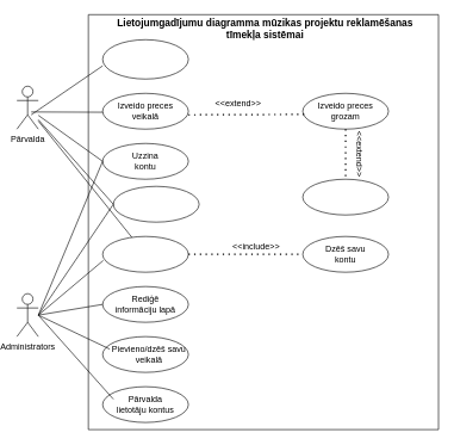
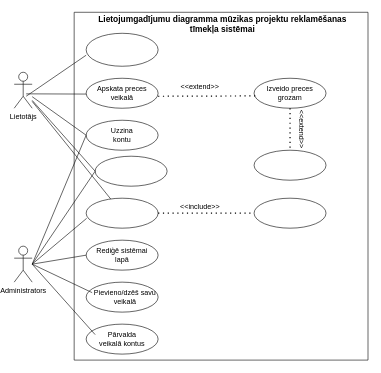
  <mxCell id="0" />
  <mxCell id="1" parent="0" />
  <mxCell id="2" value="Administrators" style="shape=umlActor;verticalLabelPosition=bottom;verticalAlign=top;html=1;outlineConnect=0;" parent="1" vertex="1"><mxGeometry x="20" y="410" width="30" height="60" as="geometry" /></mxCell>
- <mxCell id="3" value="Pārvalda" style="shape=umlActor;verticalLabelPosition=bottom;verticalAlign=top;html=1;outlineConnect=0;" parent="1" vertex="1"><mxGeometry x="20" y="120" width="30" height="60" as="geometry" /></mxCell>
+ <mxCell id="3" value="Lietotājs" style="shape=umlActor;verticalLabelPosition=bottom;verticalAlign=top;html=1;outlineConnect=0;" parent="1" vertex="1"><mxGeometry x="20" y="120" width="30" height="60" as="geometry" /></mxCell>
  <mxCell id="4" value="" style="ellipse;whiteSpace=wrap;html=1;" parent="1" vertex="1"><mxGeometry x="140" y="55" width="120" height="55" as="geometry" /></mxCell>
  <mxCell id="5" value="" style="ellipse;whiteSpace=wrap;html=1;" parent="1" vertex="1"><mxGeometry x="140" y="130" width="120" height="50" as="geometry" /></mxCell>
- <mxCell id="6" value="Izveido preces veikalā" style="text;html=1;strokeColor=none;fillColor=none;align=center;verticalAlign=middle;whiteSpace=wrap;rounded=0;" parent="1" vertex="1"><mxGeometry x="155" y="140" width="90" height="30" as="geometry" /></mxCell>
+ <mxCell id="6" value="Apskata preces veikalā" style="text;html=1;strokeColor=none;fillColor=none;align=center;verticalAlign=middle;whiteSpace=wrap;rounded=0;" parent="1" vertex="1"><mxGeometry x="155" y="140" width="90" height="30" as="geometry" /></mxCell>
  <mxCell id="7" value="" style="endArrow=none;html=1;rounded=0;" parent="1" edge="1"><mxGeometry width="50" height="50" relative="1" as="geometry"><mxPoint x="40" y="156" as="sourcePoint" /><mxPoint x="140.158" y="156.367" as="targetPoint" /><Array as="points" /></mxGeometry></mxCell>
  <mxCell id="8" value="" style="endArrow=none;html=1;rounded=0;entryX=0;entryY=0.665;entryDx=0;entryDy=0;entryPerimeter=0;" parent="1" target="4" edge="1"><mxGeometry width="50" height="50" relative="1" as="geometry"><mxPoint x="40" y="160" as="sourcePoint" /><mxPoint x="90" y="110" as="targetPoint" /></mxGeometry></mxCell>
  <mxCell id="9" value="" style="ellipse;whiteSpace=wrap;html=1;" parent="1" vertex="1"><mxGeometry x="420" y="130" width="120" height="50" as="geometry" /></mxCell>
  <mxCell id="10" value="Izveido preces grozam" style="text;html=1;strokeColor=none;fillColor=none;align=center;verticalAlign=middle;whiteSpace=wrap;rounded=0;" parent="1" vertex="1"><mxGeometry x="430" y="140" width="100" height="30" as="geometry" /></mxCell>
  <mxCell id="11" value="" style="ellipse;whiteSpace=wrap;html=1;" parent="1" vertex="1"><mxGeometry x="420" y="250" width="120" height="50" as="geometry" /></mxCell>
  <mxCell id="12" value="" style="ellipse;whiteSpace=wrap;html=1;" parent="1" vertex="1"><mxGeometry x="140" y="200" width="120" height="50" as="geometry" /></mxCell>
  <mxCell id="13" value="Uzzina kontu" style="text;html=1;strokeColor=none;fillColor=none;align=center;verticalAlign=middle;whiteSpace=wrap;rounded=0;" parent="1" vertex="1"><mxGeometry x="170" y="210" width="60" height="30" as="geometry" /></mxCell>
  <mxCell id="14" value="" style="endArrow=none;html=1;rounded=0;entryX=0;entryY=0.5;entryDx=0;entryDy=0;" parent="1" source="3" target="12" edge="1"><mxGeometry width="50" height="50" relative="1" as="geometry"><mxPoint x="70" y="230" as="sourcePoint" /><mxPoint x="120" y="180" as="targetPoint" /></mxGeometry></mxCell>
  <mxCell id="15" value="" style="ellipse;whiteSpace=wrap;html=1;" parent="1" vertex="1"><mxGeometry x="155" y="260" width="120" height="50" as="geometry" /></mxCell>
  <mxCell id="16" value="" style="endArrow=none;html=1;rounded=0;entryX=0;entryY=0.5;entryDx=0;entryDy=0;" parent="1" source="3" target="15" edge="1"><mxGeometry width="50" height="50" relative="1" as="geometry"><mxPoint x="30" y="270" as="sourcePoint" /><mxPoint x="80" y="220" as="targetPoint" /></mxGeometry></mxCell>
  <mxCell id="17" value="" style="ellipse;whiteSpace=wrap;html=1;" parent="1" vertex="1"><mxGeometry x="140" y="330" width="120" height="50" as="geometry" /></mxCell>
  <mxCell id="18" value="" style="endArrow=none;html=1;rounded=0;" parent="1" source="3" target="17" edge="1"><mxGeometry width="50" height="50" relative="1" as="geometry"><mxPoint x="10" y="180" as="sourcePoint" /><mxPoint x="70" y="250" as="targetPoint" /></mxGeometry></mxCell>
  <mxCell id="19" value="" style="ellipse;whiteSpace=wrap;html=1;" parent="1" vertex="1"><mxGeometry x="420" y="330" width="120" height="50" as="geometry" /></mxCell>
- <mxCell id="20" value="Dzēš savu kontu" style="text;html=1;strokeColor=none;fillColor=none;align=center;verticalAlign=middle;whiteSpace=wrap;rounded=0;" parent="1" vertex="1"><mxGeometry x="450" y="340" width="60" height="30" as="geometry" /></mxCell>
- <mxCell id="21" value="&amp;lt;&amp;lt;include&amp;gt;&amp;gt;" style="text;html=1;strokeColor=none;fillColor=none;align=center;verticalAlign=middle;whiteSpace=wrap;rounded=0;" parent="1" vertex="1"><mxGeometry x="325" y="330" width="60" height="30" as="geometry" /></mxCell>
+ <mxCell id="21" value="&amp;lt;&amp;lt;include&amp;gt;&amp;gt;" style="text;html=1;strokeColor=none;fillColor=none;align=center;verticalAlign=middle;whiteSpace=wrap;rounded=0;" parent="1" vertex="1"><mxGeometry x="300" y="330" width="60" height="30" as="geometry" /></mxCell>
  <mxCell id="22" value="&amp;lt;&amp;lt;extend&amp;gt;&amp;gt;" style="text;html=1;strokeColor=none;fillColor=none;align=center;verticalAlign=middle;whiteSpace=wrap;rounded=0;" parent="1" vertex="1"><mxGeometry x="300" y="130" width="60" height="30" as="geometry" /></mxCell>
  <mxCell id="23" value="" style="endArrow=none;html=1;rounded=0;entryX=0;entryY=0.5;entryDx=0;entryDy=0;" parent="1" target="12" edge="1"><mxGeometry width="50" height="50" relative="1" as="geometry"><mxPoint x="50" y="440" as="sourcePoint" /><mxPoint x="100" y="390" as="targetPoint" /></mxGeometry></mxCell>
  <mxCell id="24" value="" style="endArrow=none;html=1;rounded=0;entryX=0;entryY=0.5;entryDx=0;entryDy=0;" parent="1" target="15" edge="1"><mxGeometry width="50" height="50" relative="1" as="geometry"><mxPoint x="50" y="440" as="sourcePoint" /><mxPoint x="100" y="390" as="targetPoint" /></mxGeometry></mxCell>
  <mxCell id="25" value="" style="endArrow=none;html=1;rounded=0;entryX=0.007;entryY=0.672;entryDx=0;entryDy=0;entryPerimeter=0;" parent="1" target="17" edge="1"><mxGeometry width="50" height="50" relative="1" as="geometry"><mxPoint x="50" y="440" as="sourcePoint" /><mxPoint x="100" y="390" as="targetPoint" /></mxGeometry></mxCell>
  <mxCell id="26" value="" style="ellipse;whiteSpace=wrap;html=1;" parent="1" vertex="1"><mxGeometry x="140" y="400" width="120" height="50" as="geometry" /></mxCell>
- <mxCell id="27" value="Rediģē informāciju lapā" style="text;html=1;strokeColor=none;fillColor=none;align=center;verticalAlign=middle;whiteSpace=wrap;rounded=0;" parent="1" vertex="1"><mxGeometry x="155" y="410" width="90" height="30" as="geometry" /></mxCell>
+ <mxCell id="27" value="Rediģē sistēmai lapā" style="text;html=1;strokeColor=none;fillColor=none;align=center;verticalAlign=middle;whiteSpace=wrap;rounded=0;" parent="1" vertex="1"><mxGeometry x="155" y="410" width="90" height="30" as="geometry" /></mxCell>
  <mxCell id="28" value="" style="endArrow=none;html=1;rounded=0;entryX=0;entryY=0.5;entryDx=0;entryDy=0;" parent="1" target="26" edge="1"><mxGeometry width="50" height="50" relative="1" as="geometry"><mxPoint x="50" y="440" as="sourcePoint" /><mxPoint x="100" y="390" as="targetPoint" /></mxGeometry></mxCell>
  <mxCell id="29" value="" style="ellipse;whiteSpace=wrap;html=1;" parent="1" vertex="1"><mxGeometry x="140" y="470" width="120" height="50" as="geometry" /></mxCell>
  <mxCell id="30" value="Pievieno/dzēš savu veikalā" style="text;html=1;strokeColor=none;fillColor=none;align=center;verticalAlign=middle;whiteSpace=wrap;rounded=0;" parent="1" vertex="1"><mxGeometry x="150" y="480" width="110" height="30" as="geometry" /></mxCell>
  <mxCell id="31" value="" style="endArrow=none;html=1;rounded=0;entryX=0;entryY=0.25;entryDx=0;entryDy=0;" parent="1" target="30" edge="1"><mxGeometry width="50" height="50" relative="1" as="geometry"><mxPoint x="50" y="440" as="sourcePoint" /><mxPoint x="100" y="390" as="targetPoint" /></mxGeometry></mxCell>
  <mxCell id="32" value="" style="ellipse;whiteSpace=wrap;html=1;" parent="1" vertex="1"><mxGeometry x="140" y="540" width="120" height="50" as="geometry" /></mxCell>
- <mxCell id="33" value="Pārvalda lietotāju kontus" style="text;html=1;strokeColor=none;fillColor=none;align=center;verticalAlign=middle;whiteSpace=wrap;rounded=0;" parent="1" vertex="1"><mxGeometry x="155" y="550" width="90" height="30" as="geometry" /></mxCell>
+ <mxCell id="33" value="Pārvalda veikalā kontus" style="text;html=1;strokeColor=none;fillColor=none;align=center;verticalAlign=middle;whiteSpace=wrap;rounded=0;" parent="1" vertex="1"><mxGeometry x="155" y="550" width="90" height="30" as="geometry" /></mxCell>
  <mxCell id="34" value="" style="endArrow=none;html=1;rounded=0;entryX=0;entryY=0.25;entryDx=0;entryDy=0;" parent="1" target="33" edge="1"><mxGeometry width="50" height="50" relative="1" as="geometry"><mxPoint x="50" y="440" as="sourcePoint" /><mxPoint x="100" y="390" as="targetPoint" /></mxGeometry></mxCell>
  <mxCell id="35" value="" style="swimlane;startSize=0;" parent="1" vertex="1"><mxGeometry x="120" width="490" height="580" as="geometry" y="20"><mxRectangle x="140" width="50" height="40" as="alternateBounds" /></mxGeometry></mxCell>
  <mxCell id="36" value="&lt;b&gt;&lt;font style=&quot;font-size: 14px;&quot;&gt;Lietojumgadījumu diagramma mūzikas projektu reklamēšanas tīmekļa sistēmai&lt;/font&gt;&lt;/b&gt;" style="text;html=1;strokeColor=none;fillColor=none;align=center;verticalAlign=middle;whiteSpace=wrap;rounded=0;" parent="35" vertex="1"><mxGeometry x="20" y="5" width="455" height="30" as="geometry" /></mxCell>
  <mxCell id="37" value="" style="endArrow=none;dashed=1;html=1;dashPattern=1 3;strokeWidth=2;rounded=0;entryX=-0.06;entryY=0.648;entryDx=0;entryDy=0;entryPerimeter=0;" parent="35" target="10" edge="1"><mxGeometry width="50" height="50" relative="1" as="geometry"><mxPoint x="140" y="140" as="sourcePoint" /><mxPoint x="190" y="90" as="targetPoint" /></mxGeometry></mxCell>
  <mxCell id="38" value="" style="endArrow=none;dashed=1;html=1;dashPattern=1 3;strokeWidth=2;rounded=0;" parent="35" target="19" edge="1"><mxGeometry width="50" height="50" relative="1" as="geometry"><mxPoint x="140" y="335" as="sourcePoint" /><mxPoint x="190" y="290" as="targetPoint" /></mxGeometry></mxCell>
  <mxCell id="39" value="&amp;lt;&amp;lt;extend&amp;gt;&amp;gt;" style="text;html=1;strokeColor=none;fillColor=none;align=center;verticalAlign=middle;whiteSpace=wrap;rounded=0;rotation=90;" parent="35" vertex="1"><mxGeometry x="355" y="175" width="50" height="40" as="geometry" /></mxCell>
  <mxCell id="40" value="" style="endArrow=none;dashed=1;html=1;dashPattern=1 3;strokeWidth=2;rounded=0;entryX=0.5;entryY=0;entryDx=0;entryDy=0;exitX=0.5;exitY=1;exitDx=0;exitDy=0;" parent="1" source="9" target="11" edge="1"><mxGeometry width="50" height="50" relative="1" as="geometry"><mxPoint x="430" y="230" as="sourcePoint" /><mxPoint x="480" y="180" as="targetPoint" /></mxGeometry></mxCell>
